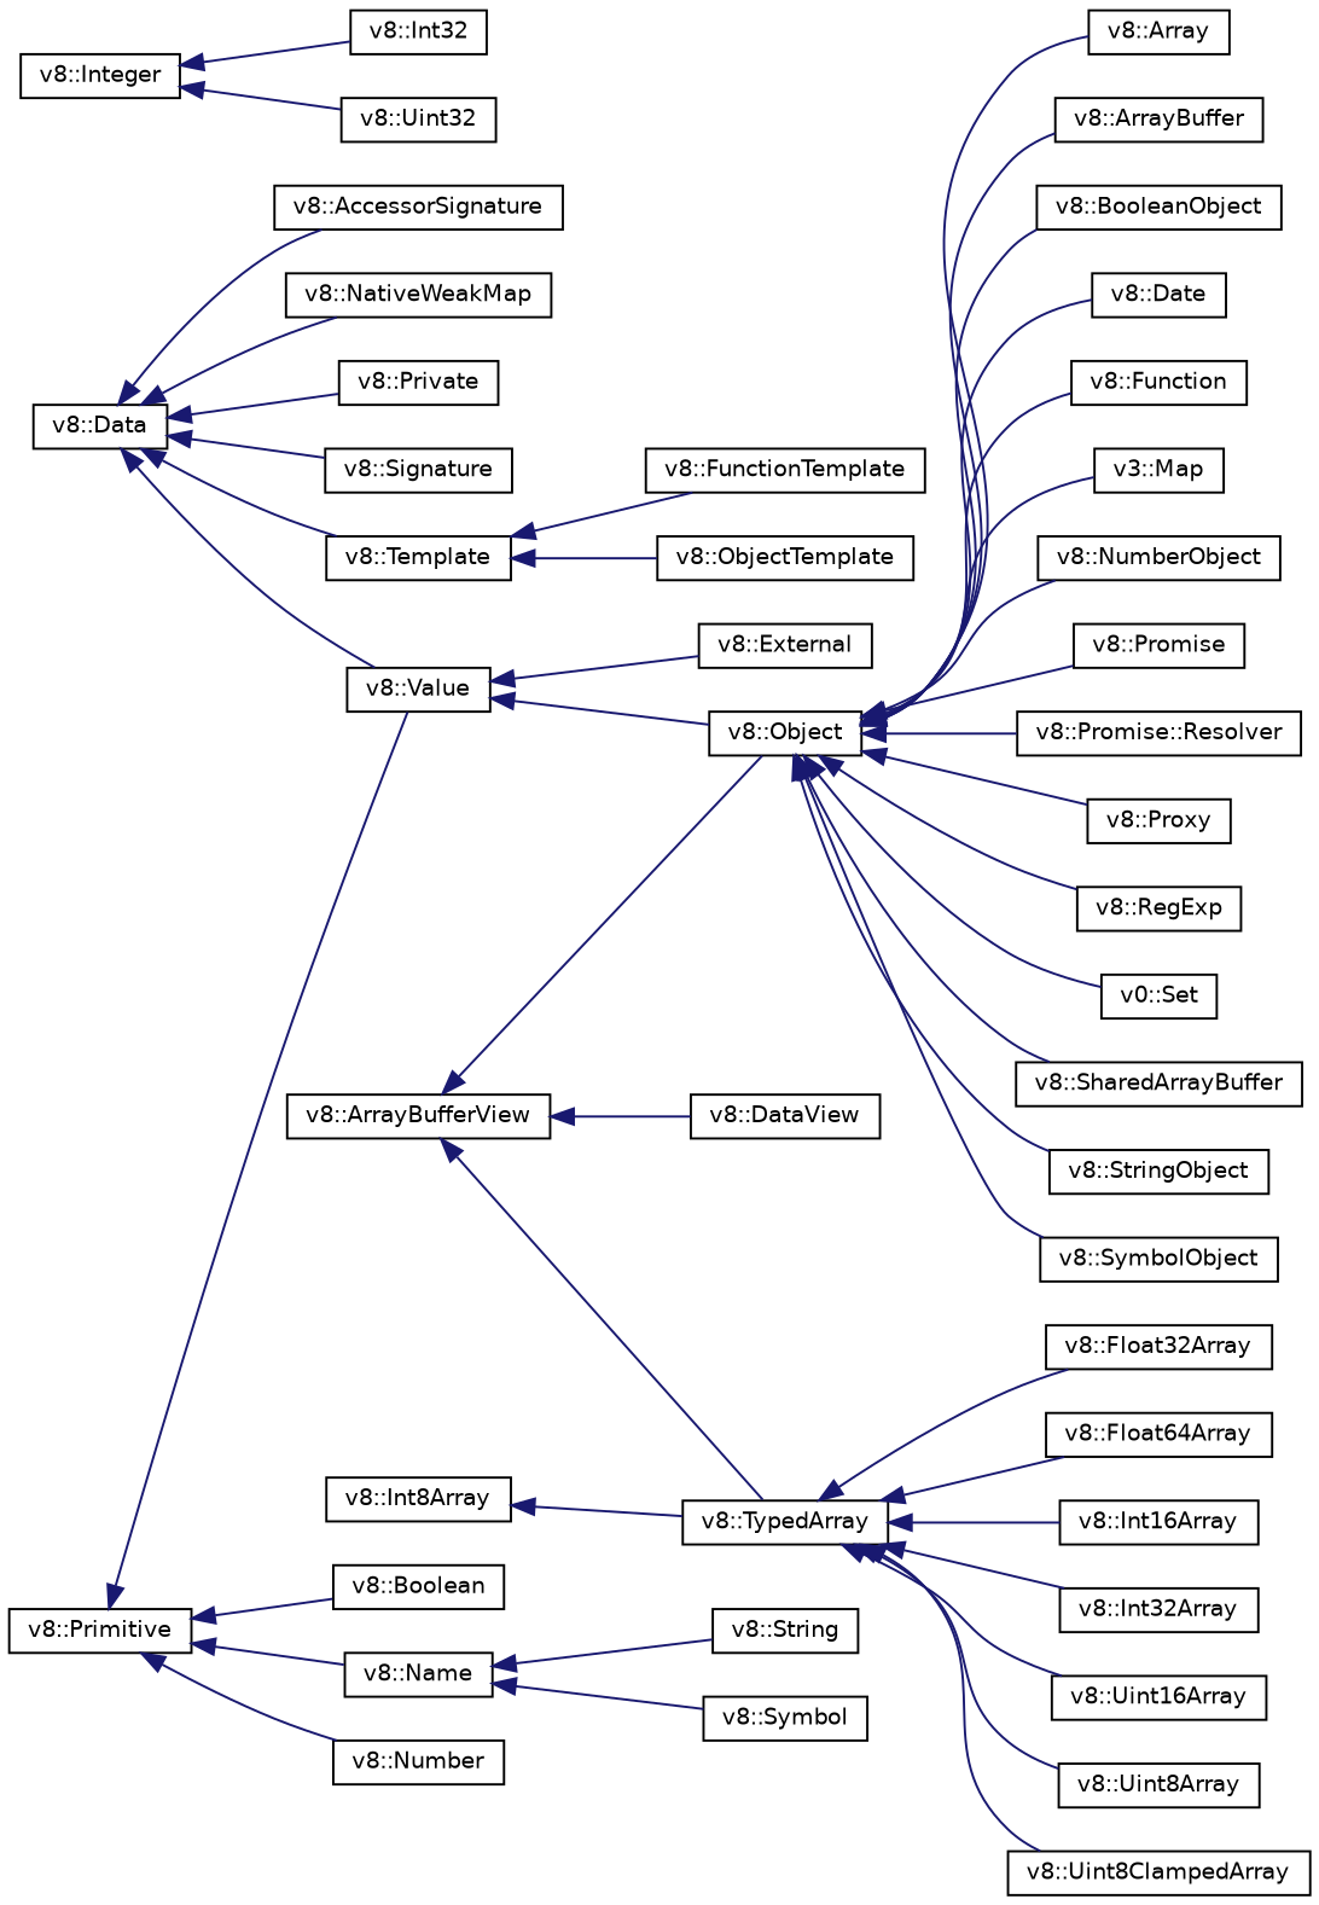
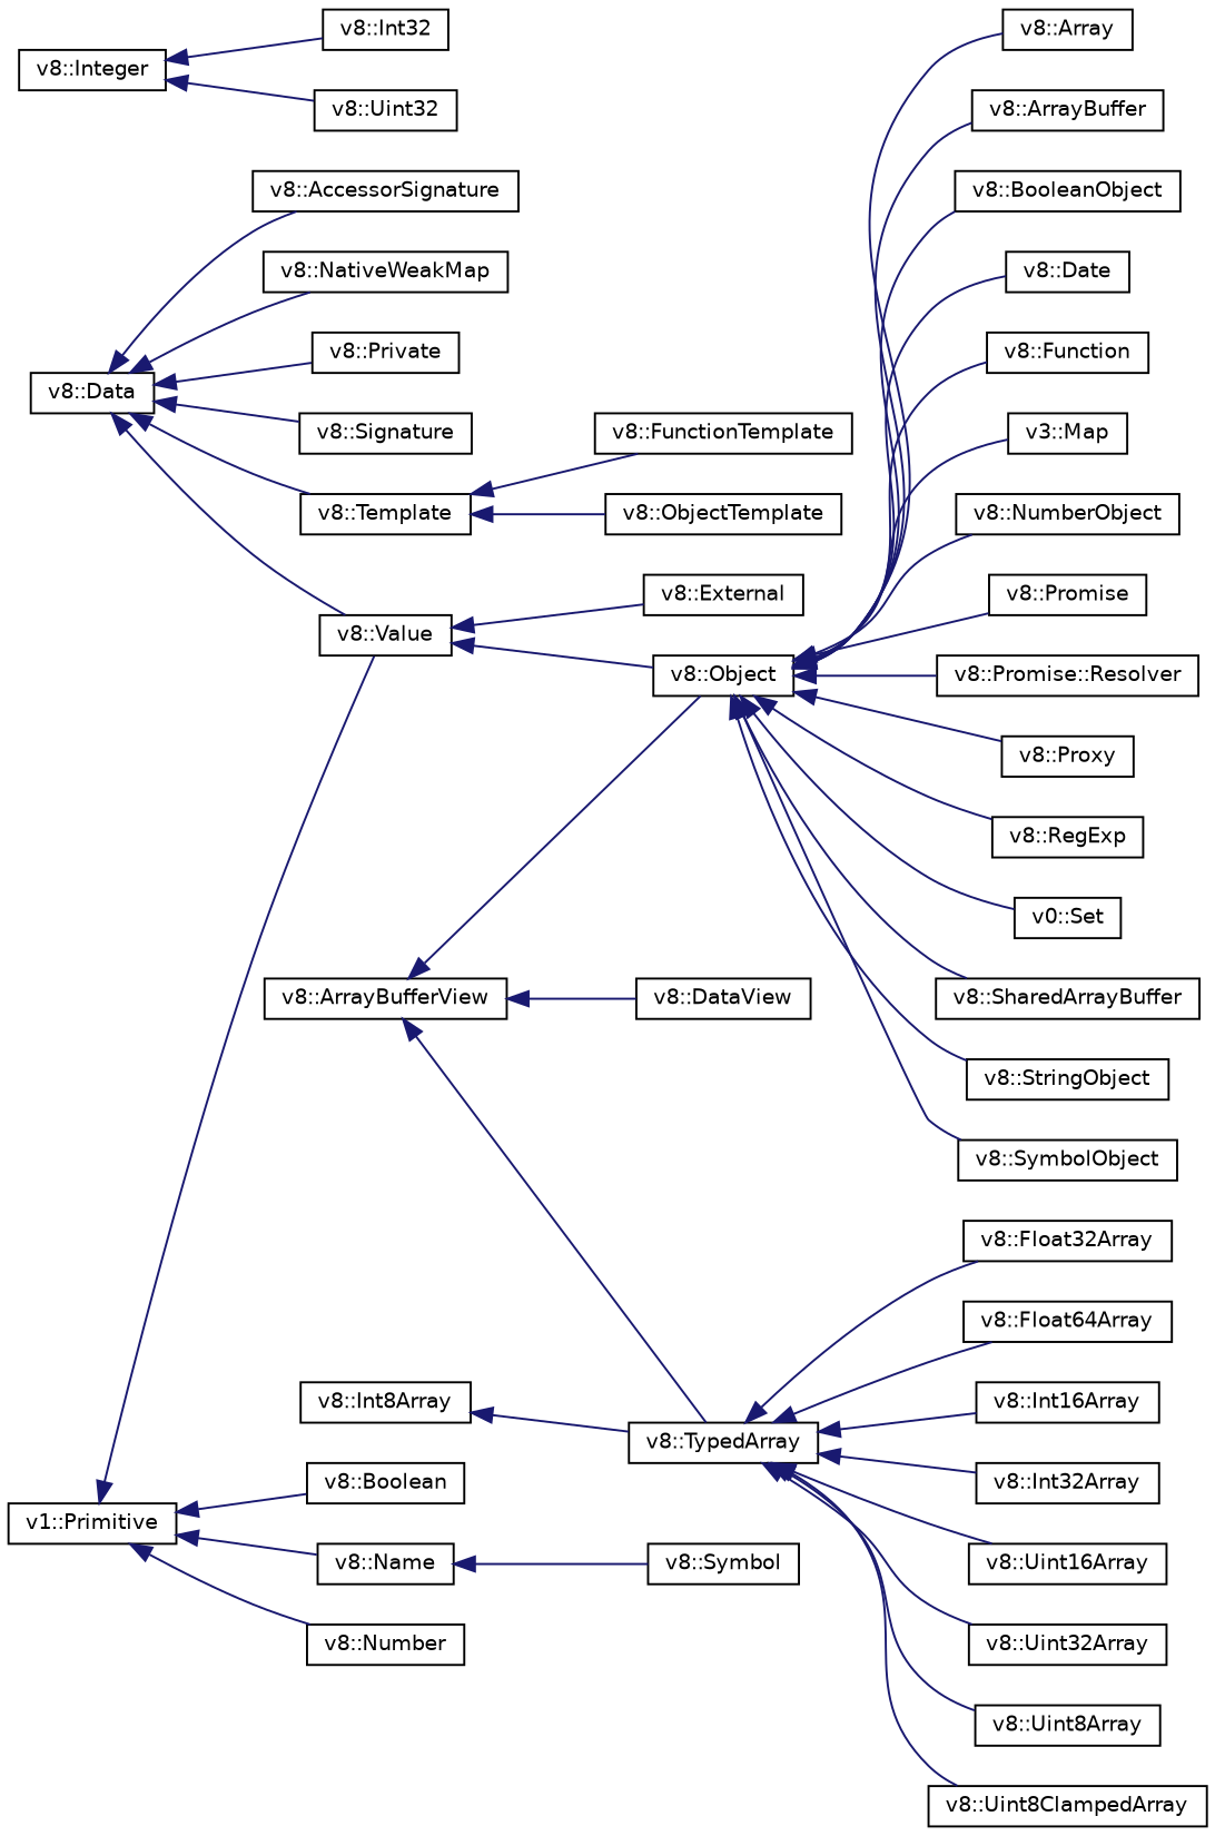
  digraph {
    rankdir=LR
    node [color=black fillcolor=white fontname=Helvetica fontsize=10 shape=record style=filled]
    edge [color=midnightblue dir=back fontname=Helvetica fontsize=10 labelfontname=Helvetica labelfontsize=10 style=solid]
    n1 [height=0.2 label="v8::Data" width=0.4]
    n2 [height=0.2 label="v8::AccessorSignature" width=0.4]
    n3 [height=0.2 label="v8::NativeWeakMap" width=0.4]
    n4 [height=0.2 label="v8::Private" width=0.4]
    n5 [height=0.2 label="v8::Signature" width=0.4]
    n6 [height=0.2 label="v8::Template" width=0.4]
    n7 [height=0.2 label="v8::Value" width=0.4]
    n8 [height=0.2 label="v8::FunctionTemplate" width=0.4]
    n9 [height=0.2 label="v8::ObjectTemplate" width=0.4]
    n10 [height=0.2 label="v8::External" width=0.4]
    n11 [height=0.2 label="v8::Object" width=0.4]
    n12 [height=0.2 label="v8::Array" width=0.4]
    n13 [height=0.2 label="v8::ArrayBuffer" width=0.4]
    n14 [height=0.2 label="v8::BooleanObject" width=0.4]
    n15 [height=0.2 label="v8::Date" width=0.4]
    n16 [height=0.2 label="v8::Function" width=0.4]
    n17 [height=0.2 label="v3::Map" width=0.4]
    n18 [height=0.2 label="v8::NumberObject" width=0.4]
    n19 [height=0.2 label="v8::Promise" width=0.4]
    n20 [height=0.2 label="v8::Promise::Resolver" width=0.4]
    n21 [height=0.2 label="v8::Proxy" width=0.4]
    n22 [height=0.2 label="v8::RegExp" width=0.4]
    n23 [height=0.2 label="v0::Set" width=0.4]
    n24 [height=0.2 label="v8::SharedArrayBuffer" width=0.4]
    n25 [height=0.2 label="v8::StringObject" width=0.4]
    n26 [height=0.2 label="v8::SymbolObject" width=0.4]
-   n27 [height=0.2 label="v8::Primitive" width=0.4]
+   n27 [height=0.2 label="v1::Primitive" width=0.4]
    n28 [height=0.2 label="v8::Boolean" width=0.4]
    n29 [height=0.2 label="v8::Name" width=0.4]
    n30 [height=0.2 label="v8::Number" width=0.4]
    n31 [height=0.2 label="v8::ArrayBufferView" width=0.4]
    n32 [height=0.2 label="v8::DataView" width=0.4]
    n33 [height=0.2 label="v8::TypedArray" width=0.4]
    n34 [height=0.2 label="v8::Float32Array" width=0.4]
    n35 [height=0.2 label="v8::Float64Array" width=0.4]
    n36 [height=0.2 label="v8::Int16Array" width=0.4]
    n37 [height=0.2 label="v8::Int32Array" width=0.4]
    n38 [height=0.2 label="v8::Uint16Array" width=0.4]
+   n39 [height=0.2 label="v8::Uint32Array" width=0.4]
    n40 [height=0.2 label="v8::Uint8Array" width=0.4]
    n41 [height=0.2 label="v8::Uint8ClampedArray" width=0.4]
    n42 [height=0.2 label="v8::Int8Array" width=0.4]
-   n43 [height=0.2 label="v8::String" width=0.4]
    n44 [height=0.2 label="v8::Symbol" width=0.4]
    n45 [height=0.2 label="v8::Integer" width=0.4]
    n46 [height=0.2 label="v8::Int32" width=0.4]
    n47 [height=0.2 label="v8::Uint32" width=0.4]
    n1 -> n2
    n1 -> n3
    n1 -> n4
    n1 -> n5
    n1 -> n6
    n1 -> n7
    n6 -> n8
    n6 -> n9
    n7 -> n10
    n7 -> n11
    n11 -> n12
    n11 -> n13
    n11 -> n14
    n11 -> n15
    n11 -> n16
    n11 -> n17
    n11 -> n18
    n11 -> n19
    n11 -> n20
    n11 -> n21
    n11 -> n22
    n11 -> n23
    n11 -> n24
    n11 -> n25
    n11 -> n26
    n27 -> n7
    n27 -> n28
    n27 -> n29
    n27 -> n30
-   n29 -> n43
    n29 -> n44
    n31 -> n11
    n31 -> n32
    n31 -> n33
    n33 -> n34
    n33 -> n35
    n33 -> n36
    n33 -> n37
    n33 -> n38
+   n33 -> n39
    n33 -> n40
    n33 -> n41
    n42 -> n33
    n45 -> n46
    n45 -> n47
  }
